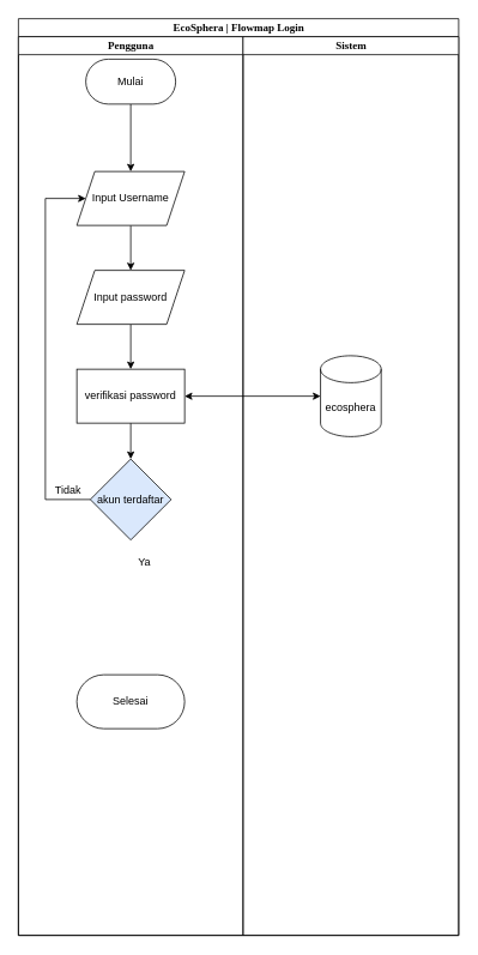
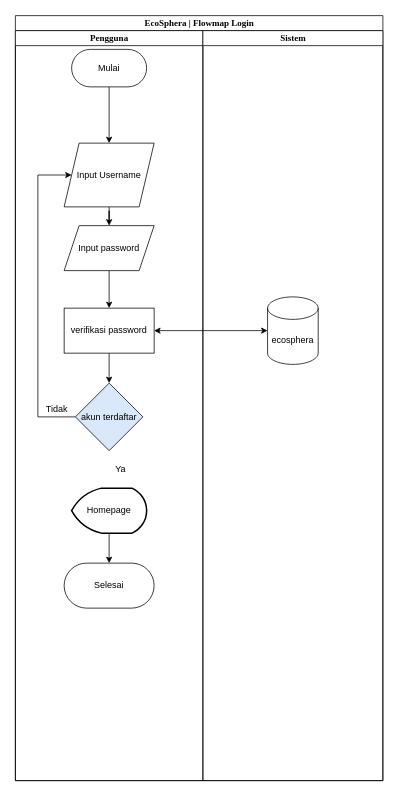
  <mxCell id="0" />
  <mxCell id="1" parent="0" />
  <mxCell id="2" value="&lt;font style=&quot;font-size: 12px;&quot;&gt;EcoSphera | Flowmap Login&lt;/font&gt;" style="swimlane;html=1;childLayout=stackLayout;startSize=20;rounded=0;shadow=0;labelBackgroundColor=none;strokeWidth=1;fontFamily=Times New Roman;fontSize=8;align=center;" vertex="1" parent="1"><mxGeometry x="20" y="20" width="490" height="1020" as="geometry" /></mxCell>
  <mxCell id="3" value="Pengguna" style="swimlane;html=1;startSize=20;fontFamily=Times New Roman;" vertex="1" parent="2"><mxGeometry y="20" width="250" height="1000" as="geometry"><mxRectangle y="20" width="40" height="1000" as="alternateBounds" /></mxGeometry></mxCell>
  <mxCell id="4" style="edgeStyle=orthogonalEdgeStyle;rounded=0;orthogonalLoop=1;jettySize=auto;html=1;entryX=0.5;entryY=0;entryDx=0;entryDy=0;" edge="1" parent="3" source="5" target="7"><mxGeometry relative="1" as="geometry" /></mxCell>
  <mxCell id="5" value="Mulai" style="rounded=1;whiteSpace=wrap;html=1;arcSize=50;" vertex="1" parent="3"><mxGeometry x="75" y="25" width="100" height="50" as="geometry" /></mxCell>
  <mxCell id="6" style="edgeStyle=orthogonalEdgeStyle;rounded=0;orthogonalLoop=1;jettySize=auto;html=1;entryX=0.5;entryY=0;entryDx=0;entryDy=0;" edge="1" parent="3" source="7" target="9"><mxGeometry relative="1" as="geometry" /></mxCell>
- <mxCell id="7" value="Input Username" style="shape=parallelogram;perimeter=parallelogramPerimeter;whiteSpace=wrap;html=1;fixedSize=1;" vertex="1" parent="3"><mxGeometry x="65" y="150" width="120" height="60" as="geometry" /></mxCell>
+ <mxCell id="7" value="Input Username" style="shape=parallelogram;perimeter=parallelogramPerimeter;whiteSpace=wrap;html=1;fixedSize=1;" vertex="1" parent="3"><mxGeometry x="65" y="150" width="120" height="85" as="geometry" /></mxCell>
  <mxCell id="8" style="edgeStyle=orthogonalEdgeStyle;rounded=0;orthogonalLoop=1;jettySize=auto;html=1;entryX=0.5;entryY=0;entryDx=0;entryDy=0;" edge="1" parent="3" source="9" target="11"><mxGeometry relative="1" as="geometry" /></mxCell>
  <mxCell id="9" value="Input password" style="shape=parallelogram;perimeter=parallelogramPerimeter;whiteSpace=wrap;html=1;fixedSize=1;" vertex="1" parent="3"><mxGeometry x="65" y="260" width="120" height="60" as="geometry" /></mxCell>
  <mxCell id="10" style="edgeStyle=orthogonalEdgeStyle;rounded=0;orthogonalLoop=1;jettySize=auto;html=1;entryX=0.5;entryY=0;entryDx=0;entryDy=0;" edge="1" parent="3" source="11" target="12"><mxGeometry relative="1" as="geometry" /></mxCell>
  <mxCell id="11" value="verifikasi password" style="rounded=0;whiteSpace=wrap;html=1;" vertex="1" parent="3"><mxGeometry x="65" y="370" width="120" height="60" as="geometry" /></mxCell>
  <mxCell id="12" value="akun terdaftar" style="rhombus;whiteSpace=wrap;html=1;fillColor=#dae8fc;" vertex="1" parent="3"><mxGeometry x="80" y="470" width="90" height="90" as="geometry" /></mxCell>
  <mxCell id="13" value="" style="endArrow=classic;html=1;rounded=0;exitX=0;exitY=0.5;exitDx=0;exitDy=0;edgeStyle=elbowEdgeStyle;entryX=0;entryY=0.5;entryDx=0;entryDy=0;" edge="1" parent="3" source="12" target="7"><mxGeometry width="50" height="50" relative="1" as="geometry"><mxPoint x="120" y="360" as="sourcePoint" /><mxPoint x="40" y="170" as="targetPoint" /><Array as="points"><mxPoint x="30" y="350" /></Array></mxGeometry></mxCell>
  <mxCell id="14" value="Tidak" style="text;html=1;align=center;verticalAlign=middle;resizable=0;points=[];autosize=1;strokeColor=none;fillColor=none;" vertex="1" parent="3"><mxGeometry x="30" y="490" width="50" height="30" as="geometry" /></mxCell>
+ <mxCell id="15" style="edgeStyle=elbowEdgeStyle;rounded=0;orthogonalLoop=1;jettySize=auto;html=1;" edge="1" parent="3" source="16" target="18"><mxGeometry relative="1" as="geometry" /></mxCell>
+ <mxCell id="16" value="Homepage" style="strokeWidth=2;html=1;shape=mxgraph.flowchart.display;whiteSpace=wrap;" vertex="1" parent="3"><mxGeometry x="75" y="610" width="100" height="60" as="geometry" /></mxCell>
  <mxCell id="17" value="Ya" style="text;html=1;align=center;verticalAlign=middle;resizable=0;points=[];autosize=1;strokeColor=none;fillColor=none;" vertex="1" parent="3"><mxGeometry x="120" y="570" width="40" height="30" as="geometry" /></mxCell>
  <mxCell id="18" value="Selesai" style="rounded=1;whiteSpace=wrap;html=1;arcSize=50;" vertex="1" parent="3"><mxGeometry x="65" y="710" width="120" height="60" as="geometry" /></mxCell>
  <mxCell id="19" value="Sistem" style="swimlane;html=1;startSize=20;fontFamily=Times New Roman;" vertex="1" parent="2"><mxGeometry x="250" y="20" width="240" height="1000" as="geometry" /></mxCell>
  <mxCell id="20" value="ecosphera" style="shape=cylinder3;whiteSpace=wrap;html=1;boundedLbl=1;backgroundOutline=1;size=15;" vertex="1" parent="19"><mxGeometry x="86.25" y="355" width="67.5" height="90" as="geometry" /></mxCell>
  <mxCell id="21" value="" style="endArrow=classic;startArrow=classic;html=1;rounded=0;entryX=0;entryY=0.5;entryDx=0;entryDy=0;entryPerimeter=0;exitX=1;exitY=0.5;exitDx=0;exitDy=0;" edge="1" parent="2" source="11" target="20"><mxGeometry width="50" height="50" relative="1" as="geometry"><mxPoint x="190" y="420" as="sourcePoint" /><mxPoint x="170" y="370" as="targetPoint" /></mxGeometry></mxCell>
